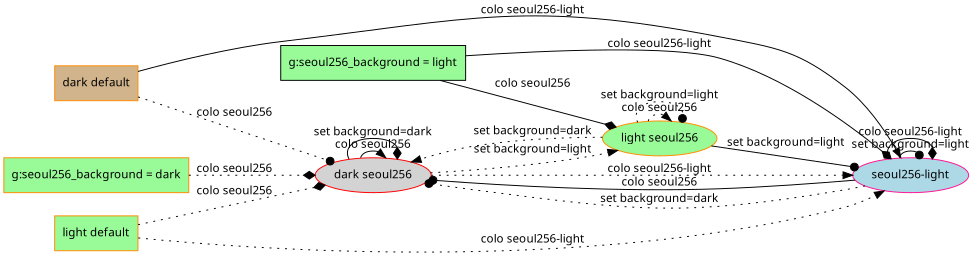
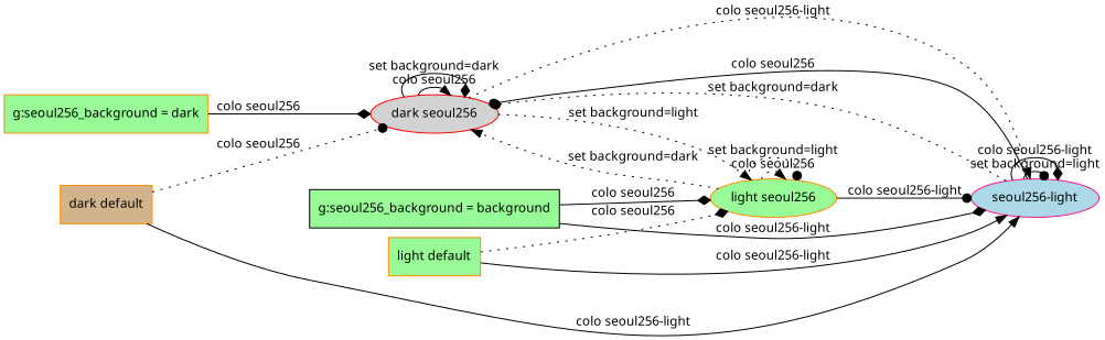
  digraph {
    fontname="Gill Sans"
    fontsize=12
    nodesep=0.1
    rankdir=LR
    ranksep=0.1
    node [color=darkorange fillcolor=palegreen fontname="Gill Sans" fontsize=12 shape=record style=filled]
    edge [arrowhead=normal fontname="Gill Sans" fontsize=12 style=solid]
    n1 [label="g:seoul256_background = dark"]
    n2 [color=red fillcolor=lightgrey label="dark seoul256" shape=""]
    n3 [color=deeppink fillcolor=lightblue label="seoul256-light" shape=""]
    n4 [label="light seoul256" shape=""]
-   n5 [color=black label="g:seoul256_background = light"]
+   n5 [color=black label="g:seoul256_background = background"]
    n6 [fillcolor=tan label="dark default"]
    n7 [label="light default"]
-   n1 -> n2 [arrowhead=diamond label="colo seoul256" style=dotted]
+   n1 -> n2 [arrowhead=diamond label="colo seoul256"]
    n2 -> n2 [label="colo seoul256"]
    n2 -> n2 [arrowhead=diamond label="set background=dark"]
    n2 -> n3 [label="colo seoul256-light" style=dotted]
    n2 -> n4 [label="set background=light" style=dotted]
    n3 -> n2 [arrowhead=dot label="colo seoul256"]
    n3 -> n2 [arrowhead=dot label="set background=dark" style=dotted]
    n3 -> n3 [arrowhead=dot label="set background=light"]
    n3 -> n3 [arrowhead=diamond label="colo seoul256-light"]
    n4 -> n2 [label="set background=dark" style=dotted]
-   n4 -> n3 [arrowhead=dot label="set background=light"]
+   n4 -> n3 [arrowhead=dot label="colo seoul256-light"]
    n4 -> n4 [label="colo seoul256" style=dotted]
    n4 -> n4 [arrowhead=dot label="set background=light" style=dotted]
    n5 -> n3 [arrowhead=diamond label="colo seoul256-light"]
    n5 -> n4 [arrowhead=diamond label="colo seoul256"]
    n6 -> n2 [arrowhead=dot label="colo seoul256" style=dotted]
    n6 -> n3 [label="colo seoul256-light"]
-   n7 -> n2 [arrowhead=diamond label="colo seoul256" style=dotted]
-   n7 -> n3 [label="colo seoul256-light" style=dotted]
+   n7 -> n4 [arrowhead=diamond label="colo seoul256" style=dotted]
+   n7 -> n3 [label="colo seoul256-light"]
  }
